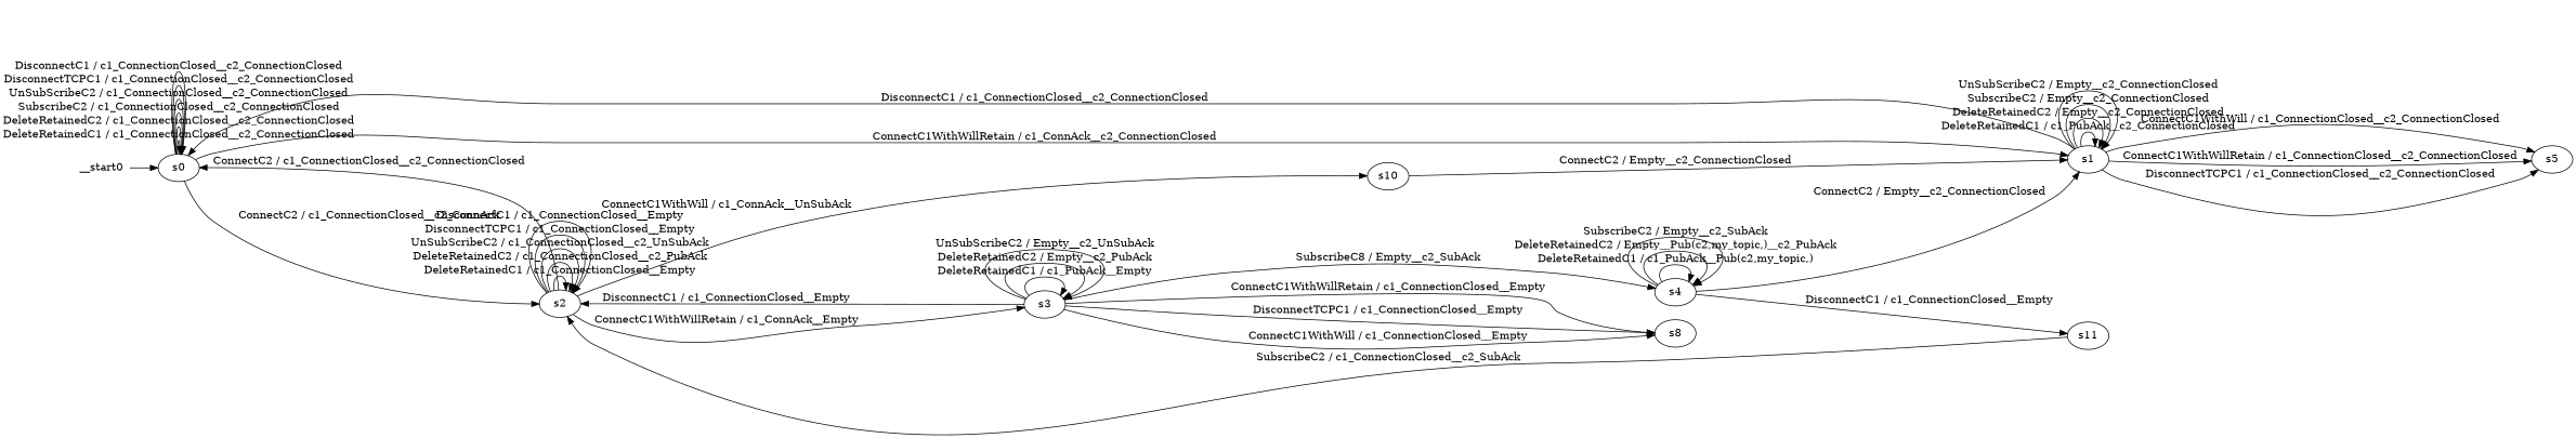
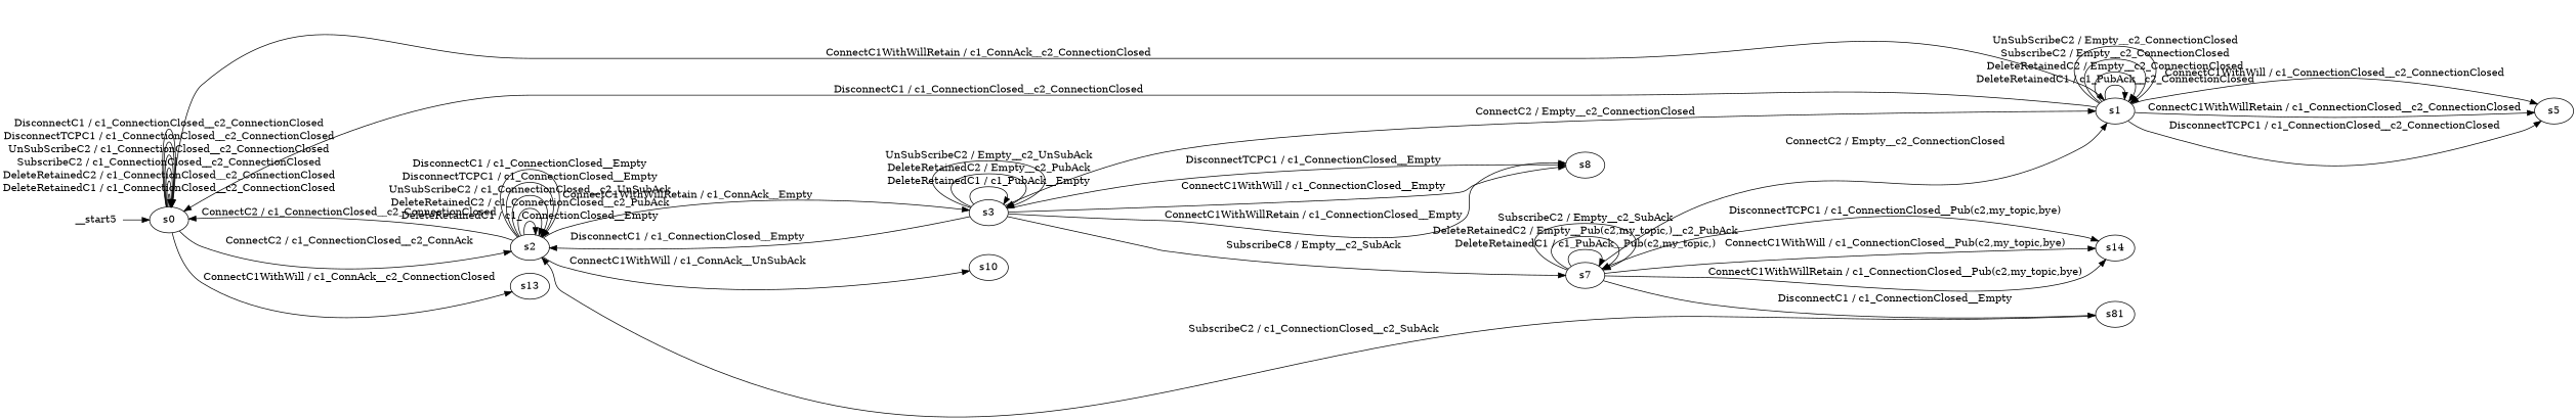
  digraph {
    rankdir=LR
    n1 [label=s0]
    n2 [label=s1]
    n3 [label=s2]
+   s13
    s5
    n6 [label=s3]
    s10
-   n8 [label=s4]
+   n8 [label=s7]
    s8
-   s11
-   __start0 [shape=none]
+   s11 [label=s81]
+   s14
+   __start0 [shape=none label=__start5]
    n1 -> n1 [label="DeleteRetainedC1 / c1_ConnectionClosed__c2_ConnectionClosed"]
    n1 -> n1 [label="DeleteRetainedC2 / c1_ConnectionClosed__c2_ConnectionClosed"]
    n1 -> n1 [label="SubscribeC2 / c1_ConnectionClosed__c2_ConnectionClosed"]
    n1 -> n1 [label="UnSubScribeC2 / c1_ConnectionClosed__c2_ConnectionClosed"]
    n1 -> n1 [label="DisconnectTCPC1 / c1_ConnectionClosed__c2_ConnectionClosed"]
    n1 -> n1 [label="DisconnectC1 / c1_ConnectionClosed__c2_ConnectionClosed"]
    n1 -> n2 [label="ConnectC1WithWillRetain / c1_ConnAck__c2_ConnectionClosed"]
    n1 -> n3 [label="ConnectC2 / c1_ConnectionClosed__c2_ConnAck"]
+   n1 -> s13 [label="ConnectC1WithWill / c1_ConnAck__c2_ConnectionClosed"]
    n2 -> n1 [label="DisconnectC1 / c1_ConnectionClosed__c2_ConnectionClosed"]
    n2 -> n2 [label="DeleteRetainedC1 / c1_PubAck__c2_ConnectionClosed"]
    n2 -> n2 [label="DeleteRetainedC2 / Empty__c2_ConnectionClosed"]
    n2 -> n2 [label="SubscribeC2 / Empty__c2_ConnectionClosed"]
    n2 -> n2 [label="UnSubScribeC2 / Empty__c2_ConnectionClosed"]
    n2 -> s5 [label="ConnectC1WithWill / c1_ConnectionClosed__c2_ConnectionClosed"]
    n2 -> s5 [label="ConnectC1WithWillRetain / c1_ConnectionClosed__c2_ConnectionClosed"]
    n2 -> s5 [label="DisconnectTCPC1 / c1_ConnectionClosed__c2_ConnectionClosed"]
    n3 -> n1 [label="ConnectC2 / c1_ConnectionClosed__c2_ConnectionClosed"]
    n3 -> n3 [label="DeleteRetainedC1 / c1_ConnectionClosed__Empty"]
    n3 -> n3 [label="DeleteRetainedC2 / c1_ConnectionClosed__c2_PubAck"]
    n3 -> n3 [label="UnSubScribeC2 / c1_ConnectionClosed__c2_UnSubAck"]
    n3 -> n3 [label="DisconnectTCPC1 / c1_ConnectionClosed__Empty"]
    n3 -> n3 [label="DisconnectC1 / c1_ConnectionClosed__Empty"]
    n3 -> n6 [label="ConnectC1WithWillRetain / c1_ConnAck__Empty"]
    n3 -> s10 [label="ConnectC1WithWill / c1_ConnAck__UnSubAck"]
-   s10 -> n2 [label="ConnectC2 / Empty__c2_ConnectionClosed"]
+   n6 -> n2 [label="ConnectC2 / Empty__c2_ConnectionClosed"]
    n6 -> n3 [label="DisconnectC1 / c1_ConnectionClosed__Empty"]
    n6 -> n6 [label="DeleteRetainedC1 / c1_PubAck__Empty"]
    n6 -> n6 [label="DeleteRetainedC2 / Empty__c2_PubAck"]
    n6 -> n6 [label="UnSubScribeC2 / Empty__c2_UnSubAck"]
    n6 -> n8 [label="SubscribeC8 / Empty__c2_SubAck"]
    n6 -> s8 [label="ConnectC1WithWill / c1_ConnectionClosed__Empty"]
    n6 -> s8 [label="ConnectC1WithWillRetain / c1_ConnectionClosed__Empty"]
    n6 -> s8 [label="DisconnectTCPC1 / c1_ConnectionClosed__Empty"]
    n8 -> n2 [label="ConnectC2 / Empty__c2_ConnectionClosed"]
    n8 -> n8 [label="DeleteRetainedC1 / c1_PubAck__Pub(c2,my_topic,)"]
    n8 -> n8 [label="DeleteRetainedC2 / Empty__Pub(c2,my_topic,)__c2_PubAck"]
    n8 -> n8 [label="SubscribeC2 / Empty__c2_SubAck"]
    n8 -> s11 [label="DisconnectC1 / c1_ConnectionClosed__Empty"]
+   n8 -> s14 [label="ConnectC1WithWill / c1_ConnectionClosed__Pub(c2,my_topic,bye)"]
+   n8 -> s14 [label="ConnectC1WithWillRetain / c1_ConnectionClosed__Pub(c2,my_topic,bye)"]
+   n8 -> s14 [label="DisconnectTCPC1 / c1_ConnectionClosed__Pub(c2,my_topic,bye)"]
    s11 -> n3 [label="SubscribeC2 / c1_ConnectionClosed__c2_SubAck"]
    __start0 -> n1
  }
